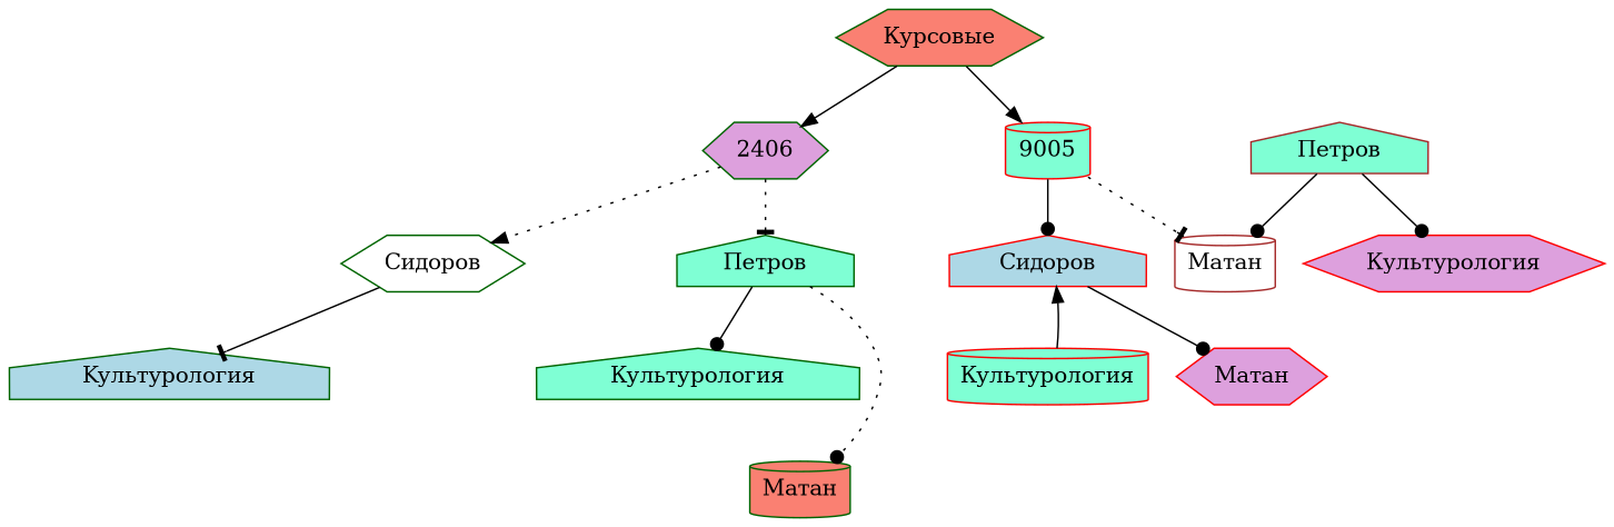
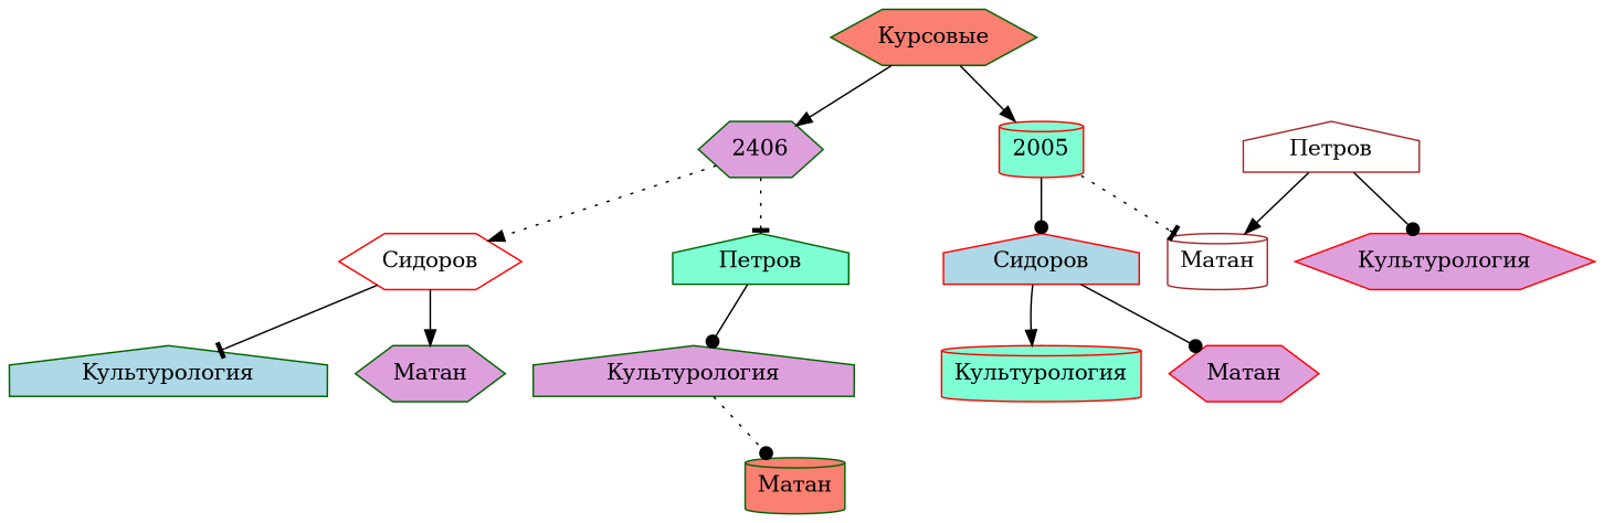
  digraph {
    node [color=darkgreen fillcolor=aquamarine shape=hexagon style=filled]
    edge [arrowhead=dot style=solid]
    "Курсовые" [fillcolor=salmon]
-   2005 [color=red shape=cylinder label=9005]
+   2005 [color=red shape=cylinder]
    n3 [fillcolor=plum label=2406]
    "Сидоров" [color=red fillcolor=lightblue shape=house]
    "Матан" [color=brown fillcolor=white shape=cylinder]
    "Петрoв" [shape=house]
-   "Сидорoв" [fillcolor=white]
-   "Петров" [color=brown shape=house]
+   "Сидорoв" [color=red fillcolor=white]
+   "Петров" [color=brown fillcolor=white shape=house]
    "Культурология" [color=red fillcolor=plum]
    "Кyльтурология" [color=red shape=cylinder]
    "Mатан" [color=red fillcolor=plum]
-   "Кyльтyрология" [shape=house]
+   "Кyльтyрология" [fillcolor=plum shape=house]
    "Мaтaн" [fillcolor=salmon shape=cylinder]
    "Kyльтурология" [fillcolor=lightblue shape=house]
+   "Матaн" [fillcolor=plum]
    "Курсовые" -> 2005 [arrowhead=normal]
    "Курсовые" -> n3 [arrowhead=normal]
    2005 -> "Сидоров"
    2005 -> "Матан" [arrowhead=tee style=dotted]
    n3 -> "Петрoв" [arrowhead=tee style=dotted]
    n3 -> "Сидорoв" [arrowhead=normal style=dotted]
-   "Кyльтурология" -> "Сидоров" [arrowhead=normal]
+   "Сидоров" -> "Кyльтурология" [arrowhead=normal]
    "Сидоров" -> "Mатан"
    "Петрoв" -> "Кyльтyрология"
-   "Петрoв" -> "Мaтaн" [style=dotted]
+   "Кyльтyрология" -> "Мaтaн" [style=dotted]
    "Сидорoв" -> "Kyльтурология" [arrowhead=tee]
-   "Петров" -> "Матан"
+   "Сидорoв" -> "Матaн" [arrowhead=normal]
+   "Петров" -> "Матан" [arrowhead=normal]
    "Петров" -> "Культурология"
  }
